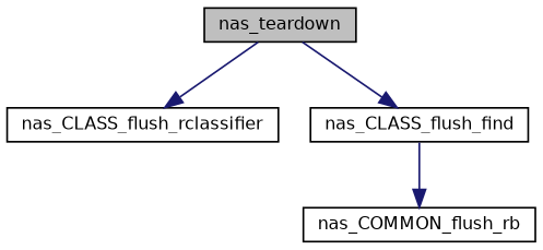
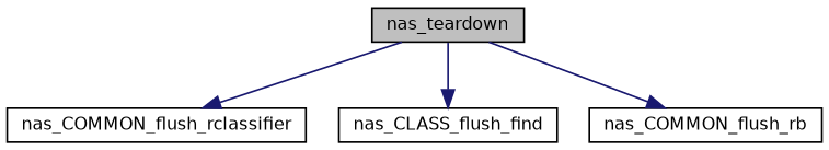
  digraph {
    rankdir=TB
    node [color=black fillcolor=white fontname=Helvetica fontsize=10 shape=record style=filled]
    edge [color=midnightblue fontname=Helvetica fontsize=10 labelfontname=Helvetica labelfontsize=10 style=solid]
    n1 [fillcolor=grey75 fontcolor=black height=0.2 label=nas_teardown width=0.4]
-   n2 [height=0.2 label=nas_CLASS_flush_rclassifier width=0.4]
+   n2 [height=0.2 label=nas_COMMON_flush_rclassifier width=0.4]
    n3 [height=0.2 label=nas_CLASS_flush_find width=0.4]
    n4 [height=0.2 label=nas_COMMON_flush_rb width=0.4]
    n1 -> n2
    n1 -> n3
-   n3 -> n4
+   n1 -> n4
  }
